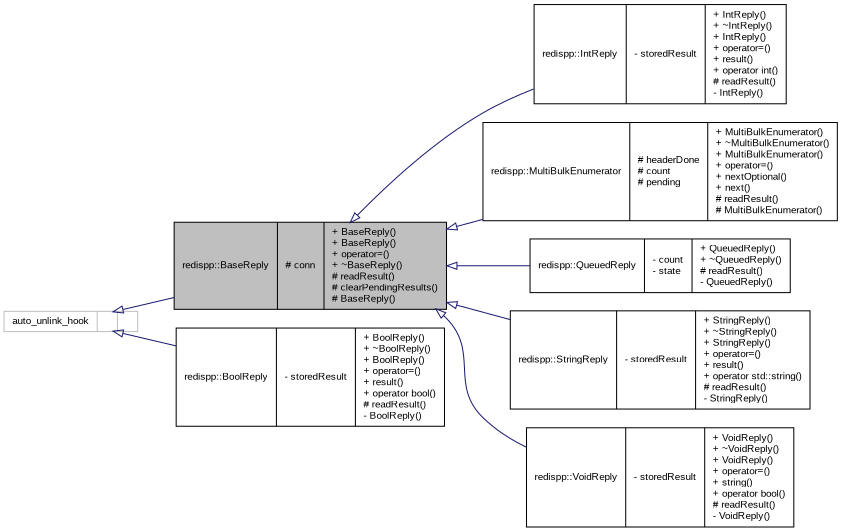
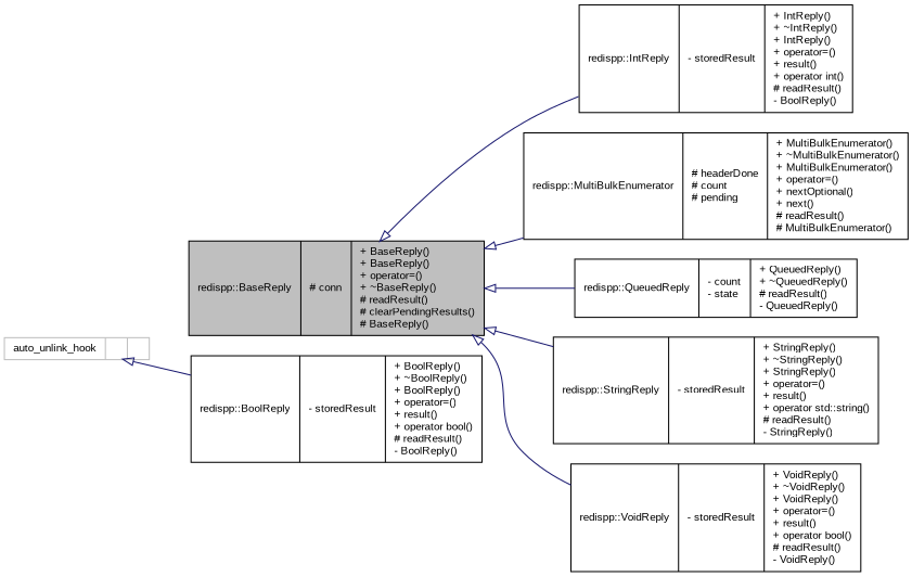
  digraph {
    fontname="Liberation Sans"
    rankdir=LR
    node [color=black fillcolor=white fontname="Liberation Sans" fontsize=10 shape=record style=filled]
    edge [arrowtail=onormal color=midnightblue dir=back fontname="Liberation Sans" fontsize=10 labelfontname=Helvetica labelfontsize=10 style=solid]
    n1 [fillcolor=grey75 fontcolor=black height=0.2 label="{redispp::BaseReply\n|# conn\l|+ BaseReply()\l+ BaseReply()\l+ operator=()\l+ ~BaseReply()\l# readResult()\l# clearPendingResults()\l# BaseReply()\l}" width=0.4]
-   n2 [height=0.2 label="{redispp::IntReply\n|- storedResult\l|+ IntReply()\l+ ~IntReply()\l+ IntReply()\l+ operator=()\l+ result()\l+ operator int()\l# readResult()\l- IntReply()\l}" width=0.4]
+   n2 [height=0.2 label="{redispp::IntReply\n|- storedResult\l|+ IntReply()\l+ ~IntReply()\l+ IntReply()\l+ operator=()\l+ result()\l+ operator int()\l# readResult()\l- BoolReply()\l}" width=0.4]
    n3 [height=0.2 label="{redispp::MultiBulkEnumerator\n|# headerDone\l# count\l# pending\l|+ MultiBulkEnumerator()\l+ ~MultiBulkEnumerator()\l+ MultiBulkEnumerator()\l+ operator=()\l+ nextOptional()\l+ next()\l# readResult()\l# MultiBulkEnumerator()\l}" width=0.4]
    n4 [height=0.2 label="{redispp::QueuedReply\n|- count\l- state\l|+ QueuedReply()\l+ ~QueuedReply()\l# readResult()\l- QueuedReply()\l}" width=0.4]
    n5 [height=0.2 label="{redispp::StringReply\n|- storedResult\l|+ StringReply()\l+ ~StringReply()\l+ StringReply()\l+ operator=()\l+ result()\l+ operator std::string()\l# readResult()\l- StringReply()\l}" width=0.4]
-   n6 [height=0.2 label="{redispp::VoidReply\n|- storedResult\l|+ VoidReply()\l+ ~VoidReply()\l+ VoidReply()\l+ operator=()\l+ string()\l+ operator bool()\l# readResult()\l- VoidReply()\l}" width=0.4]
+   n6 [height=0.2 label="{redispp::VoidReply\n|- storedResult\l|+ VoidReply()\l+ ~VoidReply()\l+ VoidReply()\l+ operator=()\l+ result()\l+ operator bool()\l# readResult()\l- VoidReply()\l}" width=0.4]
    n7 [height=0.2 label="{redispp::BoolReply\n|- storedResult\l|+ BoolReply()\l+ ~BoolReply()\l+ BoolReply()\l+ operator=()\l+ result()\l+ operator bool()\l# readResult()\l- BoolReply()\l}" width=0.4]
    n8 [color=grey75 height=0.2 label="{auto_unlink_hook\n||}" width=0.4]
    n1 -> n2
    n1 -> n3
    n1 -> n4
    n1 -> n5
    n1 -> n6
-   n8 -> n1
    n8 -> n7
  }
